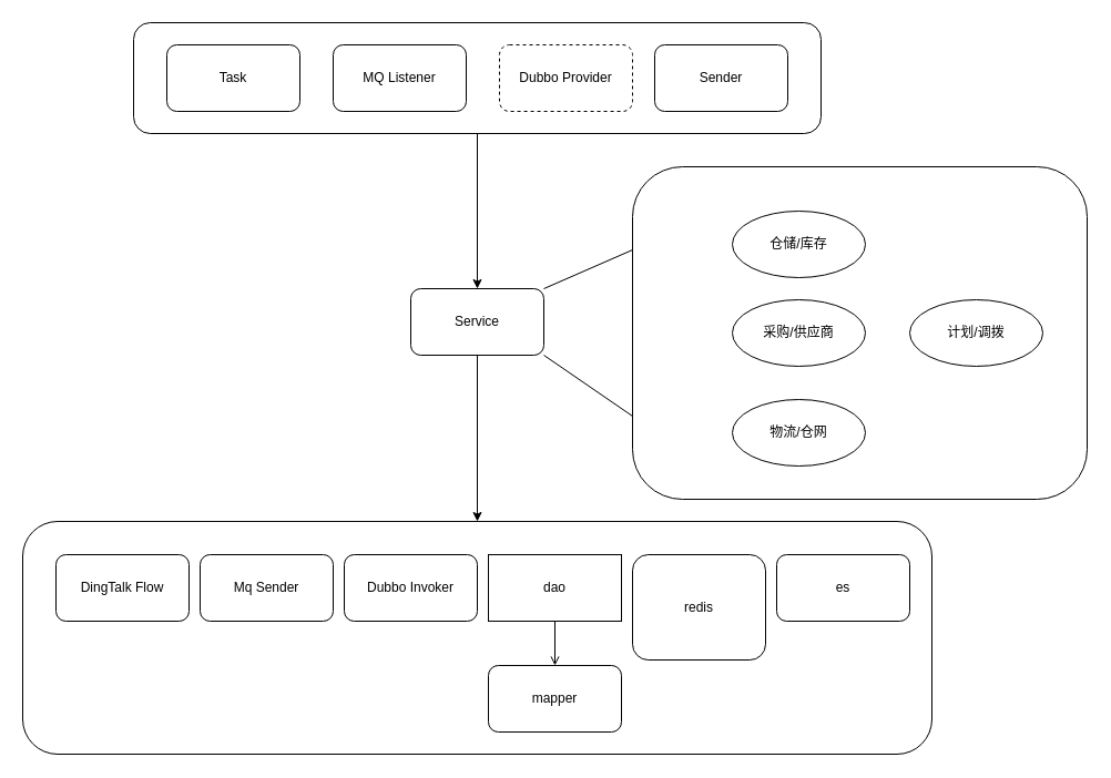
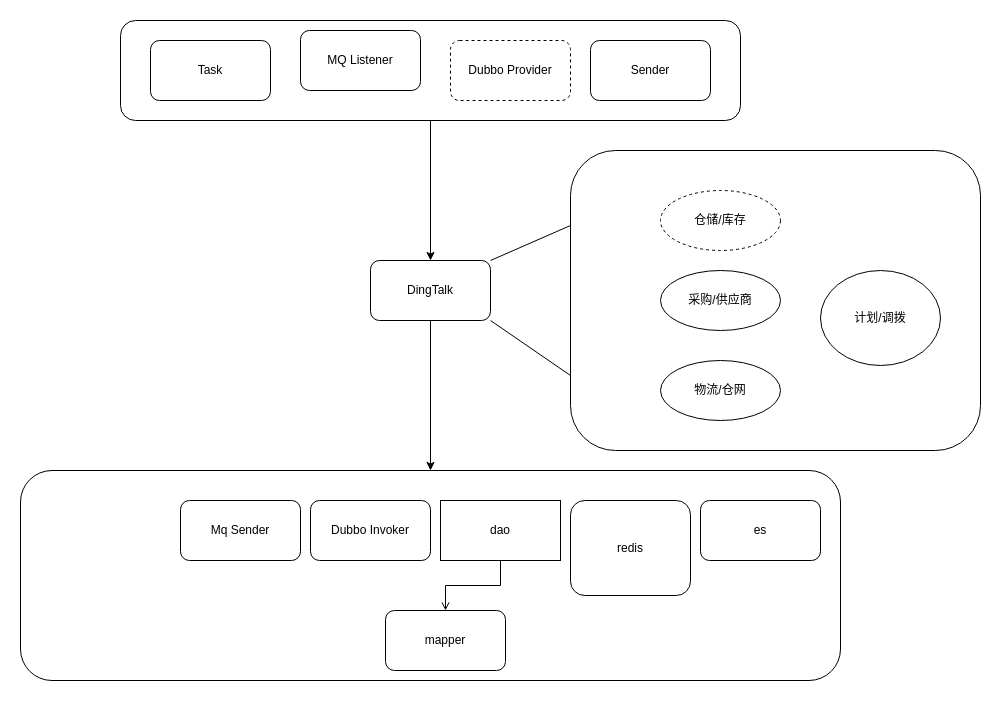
  <mxCell id="0" />
  <mxCell id="1" parent="0" />
  <mxCell id="2" value="" style="rounded=1;whiteSpace=wrap;html=1;" vertex="1" parent="1"><mxGeometry x="20" y="470" width="820" height="210" as="geometry" /></mxCell>
  <mxCell id="3" style="edgeStyle=orthogonalEdgeStyle;rounded=0;orthogonalLoop=1;jettySize=auto;html=1;exitX=0.5;exitY=1;exitDx=0;exitDy=0;entryX=0.5;entryY=0;entryDx=0;entryDy=0;" edge="1" parent="1" source="4" target="13"><mxGeometry relative="1" as="geometry" /></mxCell>
  <mxCell id="4" value="" style="rounded=1;whiteSpace=wrap;html=1;" vertex="1" parent="1"><mxGeometry x="120" y="20" width="620" height="100" as="geometry" /></mxCell>
  <mxCell id="5" value="" style="rounded=1;whiteSpace=wrap;html=1;" vertex="1" parent="1"><mxGeometry x="570" y="150" width="410" height="300" as="geometry" /></mxCell>
- <mxCell id="6" value="mapper" style="rounded=1;whiteSpace=wrap;html=1;" vertex="1" parent="1"><mxGeometry x="440" y="600" width="120" height="60" as="geometry" /></mxCell>
+ <mxCell id="6" value="mapper" style="rounded=1;whiteSpace=wrap;html=1;" vertex="1" parent="1"><mxGeometry x="385" y="610" width="120" height="60" as="geometry" /></mxCell>
  <mxCell id="7" style="edgeStyle=orthogonalEdgeStyle;rounded=0;orthogonalLoop=1;jettySize=auto;html=1;exitX=0.5;exitY=1;exitDx=0;exitDy=0;endArrow=open;" edge="1" parent="1" source="8" target="6"><mxGeometry relative="1" as="geometry" /></mxCell>
  <mxCell id="8" value="dao" style="whiteSpace=wrap;html=1;rounded=0;" vertex="1" parent="1"><mxGeometry x="440" y="500" width="120" height="60" as="geometry" /></mxCell>
  <mxCell id="9" value="es" style="rounded=1;whiteSpace=wrap;html=1;" vertex="1" parent="1"><mxGeometry x="700" y="500" width="120" height="60" as="geometry" /></mxCell>
  <mxCell id="10" value="redis" style="rounded=1;whiteSpace=wrap;html=1;" vertex="1" parent="1"><mxGeometry x="570" y="500" width="120" height="95" as="geometry" /></mxCell>
  <mxCell id="11" value="Dubbo Provider" style="rounded=1;whiteSpace=wrap;html=1;dashed=1;" vertex="1" parent="1"><mxGeometry x="450" y="40" width="120" height="60" as="geometry" /></mxCell>
  <mxCell id="12" style="edgeStyle=orthogonalEdgeStyle;rounded=0;orthogonalLoop=1;jettySize=auto;html=1;exitX=0.5;exitY=1;exitDx=0;exitDy=0;" edge="1" parent="1" source="13" target="2"><mxGeometry relative="1" as="geometry" /></mxCell>
- <mxCell id="13" value="Service" style="rounded=1;whiteSpace=wrap;html=1;" vertex="1" parent="1"><mxGeometry x="370" y="260" width="120" height="60" as="geometry" /></mxCell>
- <mxCell id="14" value="MQ Listener" style="rounded=1;whiteSpace=wrap;html=1;" vertex="1" parent="1"><mxGeometry x="300" y="40" width="120" height="60" as="geometry" /></mxCell>
+ <mxCell id="13" value="DingTalk" style="rounded=1;whiteSpace=wrap;html=1;" vertex="1" parent="1"><mxGeometry x="370" y="260" width="120" height="60" as="geometry" /></mxCell>
+ <mxCell id="14" value="MQ Listener" style="rounded=1;whiteSpace=wrap;html=1;" vertex="1" parent="1"><mxGeometry x="300" y="30" width="120" height="60" as="geometry" /></mxCell>
  <mxCell id="15" value="Mq Sender" style="rounded=1;whiteSpace=wrap;html=1;" vertex="1" parent="1"><mxGeometry x="180" y="500" width="120" height="60" as="geometry" /></mxCell>
- <mxCell id="16" value="DingTalk Flow" style="rounded=1;whiteSpace=wrap;html=1;" vertex="1" parent="1"><mxGeometry x="50" y="500" width="120" height="60" as="geometry" /></mxCell>
  <mxCell id="17" value="Task" style="rounded=1;whiteSpace=wrap;html=1;" vertex="1" parent="1"><mxGeometry x="150" y="40" width="120" height="60" as="geometry" /></mxCell>
  <mxCell id="18" value="Dubbo Invoker" style="rounded=1;whiteSpace=wrap;html=1;" vertex="1" parent="1"><mxGeometry x="310" y="500" width="120" height="60" as="geometry" /></mxCell>
  <mxCell id="19" value="Sender" style="rounded=1;whiteSpace=wrap;html=1;" vertex="1" parent="1"><mxGeometry x="590" y="40" width="120" height="60" as="geometry" /></mxCell>
- <mxCell id="20" value="仓储/库存" style="ellipse;whiteSpace=wrap;html=1;" vertex="1" parent="1"><mxGeometry x="660" y="190" width="120" height="60" as="geometry" /></mxCell>
+ <mxCell id="20" value="仓储/库存" style="ellipse;whiteSpace=wrap;html=1;dashed=1;" vertex="1" parent="1"><mxGeometry x="660" y="190" width="120" height="60" as="geometry" /></mxCell>
  <mxCell id="21" value="采购/供应商" style="ellipse;whiteSpace=wrap;html=1;" vertex="1" parent="1"><mxGeometry x="660" y="270" width="120" height="60" as="geometry" /></mxCell>
- <mxCell id="22" value="计划/调拨" style="ellipse;whiteSpace=wrap;html=1;" vertex="1" parent="1"><mxGeometry x="820" y="270" width="120" height="60" as="geometry" /></mxCell>
+ <mxCell id="22" value="计划/调拨" style="ellipse;whiteSpace=wrap;html=1;" vertex="1" parent="1"><mxGeometry x="820" y="270" width="120" height="95" as="geometry" /></mxCell>
  <mxCell id="23" value="物流/仓网" style="ellipse;whiteSpace=wrap;html=1;" vertex="1" parent="1"><mxGeometry x="660" y="360" width="120" height="60" as="geometry" /></mxCell>
  <mxCell id="24" value="" style="endArrow=none;html=1;rounded=0;entryX=1;entryY=0;entryDx=0;entryDy=0;exitX=0;exitY=0.25;exitDx=0;exitDy=0;" edge="1" parent="1" source="5" target="13"><mxGeometry width="50" height="50" relative="1" as="geometry"><mxPoint x="270" y="320" as="sourcePoint" /><mxPoint x="320" y="270" as="targetPoint" /></mxGeometry></mxCell>
  <mxCell id="25" value="" style="endArrow=none;html=1;rounded=0;exitX=1;exitY=1;exitDx=0;exitDy=0;entryX=0;entryY=0.75;entryDx=0;entryDy=0;" edge="1" parent="1" source="13" target="5"><mxGeometry width="50" height="50" relative="1" as="geometry"><mxPoint x="410" y="450" as="sourcePoint" /><mxPoint x="460" y="400" as="targetPoint" /></mxGeometry></mxCell>
